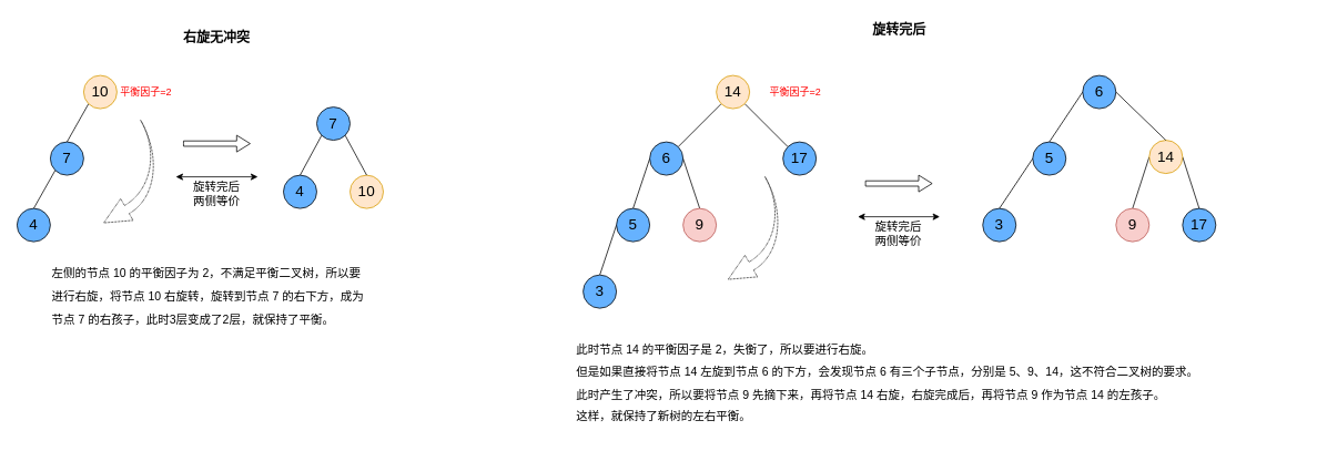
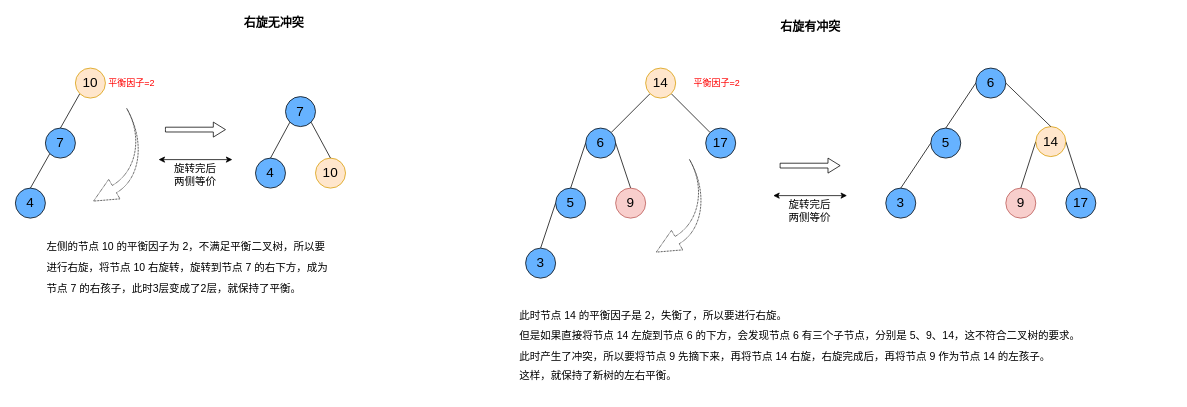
  <mxCell id="0" />
  <mxCell id="1" parent="0" />
- <mxCell id="2" value="&lt;font&gt;&lt;b&gt;右旋无冲突&lt;/b&gt;&lt;/font&gt;" style="text;html=1;align=center;verticalAlign=middle;whiteSpace=wrap;rounded=0;fontSize=16;" parent="1" vertex="1"><mxGeometry x="210" y="30" width="100" height="30" as="geometry" /></mxCell>
+ <mxCell id="2" value="&lt;font&gt;&lt;b&gt;右旋无冲突&lt;/b&gt;&lt;/font&gt;" style="text;html=1;align=center;verticalAlign=middle;whiteSpace=wrap;rounded=0;fontSize=16;" parent="1" vertex="1"><mxGeometry x="315" y="15" width="100" height="30" as="geometry" /></mxCell>
  <mxCell id="3" value="&lt;font style=&quot;color: rgb(255, 0, 0);&quot;&gt;平衡因子=2&lt;/font&gt;" style="text;html=1;align=center;verticalAlign=middle;whiteSpace=wrap;rounded=0;" parent="1" vertex="1"><mxGeometry x="130" y="95" width="90" height="30" as="geometry" /></mxCell>
  <mxCell id="4" value="" style="html=1;shadow=0;align=center;verticalAlign=middle;shape=mxgraph.arrows2.jumpInArrow;dy=5.58;dx=31.99;arrowHead=30.02;rotation=60;flipH=1;flipV=1;direction=north;perimeterSpacing=0;dashed=1;dashPattern=1 1;" parent="1" vertex="1"><mxGeometry x="100" y="162" width="100" height="100" as="geometry" /></mxCell>
  <mxCell id="5" value="" style="html=1;shadow=0;dashed=0;align=center;verticalAlign=middle;shape=mxgraph.arrows2.arrow;dy=0.68;dx=16.19;notch=0;" parent="1" vertex="1"><mxGeometry x="220" y="162" width="80" height="20" as="geometry" /></mxCell>
  <mxCell id="6" value="&lt;font style=&quot;color: rgb(0, 0, 0); font-size: 18px;&quot;&gt;10&lt;/font&gt;" style="ellipse;whiteSpace=wrap;html=1;aspect=fixed;fillColor=#ffe6cc;strokeColor=#d79b00;" parent="1" vertex="1"><mxGeometry x="420" y="210" width="40" height="40" as="geometry" /></mxCell>
  <mxCell id="7" value="&lt;font style=&quot;color: rgb(0, 0, 0); font-size: 18px;&quot;&gt;4&lt;/font&gt;" style="ellipse;whiteSpace=wrap;html=1;aspect=fixed;fillColor=#66B2FF;" parent="1" vertex="1"><mxGeometry x="340" y="210" width="40" height="40" as="geometry" /></mxCell>
  <mxCell id="8" style="edgeStyle=none;html=1;exitX=0;exitY=1;exitDx=0;exitDy=0;entryX=0.5;entryY=0;entryDx=0;entryDy=0;endArrow=none;endFill=0;" edge="1" parent="1" source="10" target="7"><mxGeometry relative="1" as="geometry" /></mxCell>
  <mxCell id="9" style="edgeStyle=none;html=1;exitX=1;exitY=1;exitDx=0;exitDy=0;entryX=0.5;entryY=0;entryDx=0;entryDy=0;endArrow=none;endFill=0;" edge="1" parent="1" source="10" target="6"><mxGeometry relative="1" as="geometry" /></mxCell>
  <mxCell id="10" value="&lt;font style=&quot;color: rgb(0, 0, 0); font-size: 18px;&quot;&gt;7&lt;/font&gt;" style="ellipse;whiteSpace=wrap;html=1;aspect=fixed;fillColor=#66B2FF;" parent="1" vertex="1"><mxGeometry x="380" y="128" width="40" height="40" as="geometry" /></mxCell>
  <mxCell id="11" style="edgeStyle=none;html=1;exitX=0;exitY=1;exitDx=0;exitDy=0;entryX=0.5;entryY=0;entryDx=0;entryDy=0;endArrow=none;endFill=0;" edge="1" parent="1" source="12" target="15"><mxGeometry relative="1" as="geometry" /></mxCell>
  <mxCell id="12" value="&lt;font style=&quot;color: rgb(0, 0, 0); font-size: 18px;&quot;&gt;10&lt;/font&gt;" style="ellipse;whiteSpace=wrap;html=1;aspect=fixed;fillColor=#ffe6cc;strokeColor=#d79b00;" parent="1" vertex="1"><mxGeometry x="100" y="90" width="40" height="40" as="geometry" /></mxCell>
  <mxCell id="13" value="&lt;font style=&quot;color: rgb(0, 0, 0); font-size: 18px;&quot;&gt;4&lt;/font&gt;" style="ellipse;whiteSpace=wrap;html=1;aspect=fixed;fillColor=#66B2FF;" parent="1" vertex="1"><mxGeometry x="20" y="250" width="40" height="40" as="geometry" /></mxCell>
  <mxCell id="14" style="edgeStyle=none;html=1;exitX=0;exitY=1;exitDx=0;exitDy=0;entryX=0.5;entryY=0;entryDx=0;entryDy=0;endArrow=none;endFill=0;" edge="1" parent="1" source="15" target="13"><mxGeometry relative="1" as="geometry" /></mxCell>
  <mxCell id="15" value="&lt;font style=&quot;color: rgb(0, 0, 0); font-size: 18px;&quot;&gt;7&lt;/font&gt;" style="ellipse;whiteSpace=wrap;html=1;aspect=fixed;fillColor=#66B2FF;" parent="1" vertex="1"><mxGeometry x="60" y="170" width="40" height="40" as="geometry" /></mxCell>
  <mxCell id="16" value="" style="endArrow=classic;startArrow=classic;html=1;" parent="1" edge="1"><mxGeometry width="50" height="50" relative="1" as="geometry"><mxPoint x="210.79" y="212" as="sourcePoint" /><mxPoint x="309.21" y="212" as="targetPoint" /></mxGeometry></mxCell>
  <mxCell id="17" value="&lt;font style=&quot;font-size: 14px;&quot;&gt;旋转完后&lt;/font&gt;&lt;div&gt;&lt;font style=&quot;font-size: 14px;&quot;&gt;两侧等价&lt;/font&gt;&lt;/div&gt;" style="text;html=1;align=center;verticalAlign=middle;whiteSpace=wrap;rounded=0;" parent="1" vertex="1"><mxGeometry x="220" y="217" width="80" height="30" as="geometry" /></mxCell>
  <mxCell id="18" value="&lt;font style=&quot;font-size: 14px; line-height: 200%;&quot;&gt;左侧的节点 10 的平衡因子为 2，不满足平衡二叉树，所以要进行右旋，将节点 10 右旋转，旋转到节点 7 的右下方，成为节点 7 的右孩子，此时3层变成了2层，就保持了平衡。&lt;/font&gt;" style="text;html=1;align=left;verticalAlign=middle;whiteSpace=wrap;rounded=0;" parent="1" vertex="1"><mxGeometry x="60" y="330" width="380" height="50" as="geometry" /></mxCell>
  <mxCell id="19" style="edgeStyle=none;html=1;exitX=0;exitY=1;exitDx=0;exitDy=0;entryX=1;entryY=0;entryDx=0;entryDy=0;endArrow=none;endFill=0;" parent="1" source="21" target="24" edge="1"><mxGeometry relative="1" as="geometry" /></mxCell>
  <mxCell id="20" style="edgeStyle=none;html=1;exitX=1;exitY=1;exitDx=0;exitDy=0;entryX=0;entryY=0;entryDx=0;entryDy=0;endArrow=none;endFill=0;" parent="1" source="21" target="25" edge="1"><mxGeometry relative="1" as="geometry" /></mxCell>
  <mxCell id="21" value="&lt;font style=&quot;color: rgb(0, 0, 0); font-size: 18px;&quot;&gt;14&lt;/font&gt;" style="ellipse;whiteSpace=wrap;html=1;aspect=fixed;fillColor=#ffe6cc;strokeColor=#d79b00;" parent="1" vertex="1"><mxGeometry x="860" y="90" width="40" height="40" as="geometry" /></mxCell>
  <mxCell id="22" style="edgeStyle=none;html=1;exitX=0;exitY=0.5;exitDx=0;exitDy=0;entryX=0.5;entryY=0;entryDx=0;entryDy=0;endArrow=none;endFill=0;" edge="1" parent="1" source="24" target="42"><mxGeometry relative="1" as="geometry" /></mxCell>
  <mxCell id="23" style="edgeStyle=none;html=1;exitX=1;exitY=0.5;exitDx=0;exitDy=0;entryX=0.5;entryY=0;entryDx=0;entryDy=0;endArrow=none;endFill=0;" edge="1" parent="1" source="24" target="43"><mxGeometry relative="1" as="geometry" /></mxCell>
  <mxCell id="24" value="&lt;font style=&quot;color: rgb(0, 0, 0); font-size: 18px;&quot;&gt;6&lt;/font&gt;" style="ellipse;whiteSpace=wrap;html=1;aspect=fixed;fillColor=#66B2FF;" parent="1" vertex="1"><mxGeometry x="780" y="170" width="40" height="40" as="geometry" /></mxCell>
  <mxCell id="25" value="&lt;font style=&quot;color: rgb(0, 0, 0); font-size: 18px;&quot;&gt;17&lt;/font&gt;" style="ellipse;whiteSpace=wrap;html=1;aspect=fixed;fillColor=#66B2FF;" parent="1" vertex="1"><mxGeometry x="940" y="170" width="40" height="40" as="geometry" /></mxCell>
- <mxCell id="26" value="&lt;font&gt;&lt;b&gt;旋转完后&lt;/b&gt;&lt;/font&gt;" style="text;html=1;align=center;verticalAlign=middle;whiteSpace=wrap;rounded=0;fontSize=16;" parent="1" vertex="1"><mxGeometry x="1030" y="20" width="100" height="30" as="geometry" /></mxCell>
+ <mxCell id="26" value="&lt;font&gt;&lt;b&gt;右旋有冲突&lt;/b&gt;&lt;/font&gt;" style="text;html=1;align=center;verticalAlign=middle;whiteSpace=wrap;rounded=0;fontSize=16;" parent="1" vertex="1"><mxGeometry x="1030" y="20" width="100" height="30" as="geometry" /></mxCell>
  <mxCell id="27" value="&lt;font style=&quot;font-size: 14px; line-height: 190%;&quot;&gt;此时节点 14 的平衡因子是 2，失衡了，所以要进行右旋。&lt;/font&gt;&lt;div style=&quot;line-height: 190%;&quot;&gt;&lt;font style=&quot;font-size: 14px; line-height: 190%;&quot;&gt;但是如果直接将节点 14 左旋到节点 6 的下方，会发现节点 6 有三个子节点，分别是 5、9、14，这不符合二叉树的要求。&lt;/font&gt;&lt;/div&gt;&lt;div style=&quot;line-height: 190%;&quot;&gt;&lt;font style=&quot;font-size: 14px; line-height: 190%;&quot;&gt;此时产生了冲突，所以要将节点 9 先摘下来，再将节点 14 右旋，右旋完成后，再将节点 9 作为节点 14 的左孩子。&lt;/font&gt;&lt;/div&gt;&lt;div style=&quot;line-height: 190%;&quot;&gt;&lt;font style=&quot;font-size: 14px; line-height: 190%;&quot;&gt;这样，就保持了新树的左右平衡。&lt;/font&gt;&lt;/div&gt;" style="text;html=1;align=left;verticalAlign=middle;whiteSpace=wrap;rounded=0;" parent="1" vertex="1"><mxGeometry x="690" y="400" width="870" height="120" as="geometry" /></mxCell>
  <mxCell id="28" value="&lt;font style=&quot;color: rgb(255, 0, 0);&quot;&gt;平衡因子=2&lt;/font&gt;" style="text;html=1;align=center;verticalAlign=middle;whiteSpace=wrap;rounded=0;" parent="1" vertex="1"><mxGeometry x="910" y="95" width="90" height="30" as="geometry" /></mxCell>
  <mxCell id="29" value="" style="html=1;shadow=0;dashed=0;align=center;verticalAlign=middle;shape=mxgraph.arrows2.arrow;dy=0.68;dx=16.19;notch=0;" parent="1" vertex="1"><mxGeometry x="1039.21" y="210" width="80" height="20" as="geometry" /></mxCell>
  <mxCell id="30" value="" style="endArrow=classic;startArrow=classic;html=1;" parent="1" edge="1"><mxGeometry width="50" height="50" relative="1" as="geometry"><mxPoint x="1030" y="260" as="sourcePoint" /><mxPoint x="1128.42" y="260" as="targetPoint" /></mxGeometry></mxCell>
  <mxCell id="31" value="&lt;font style=&quot;font-size: 14px;&quot;&gt;旋转完后&lt;/font&gt;&lt;div&gt;&lt;font style=&quot;font-size: 14px;&quot;&gt;两侧等价&lt;/font&gt;&lt;/div&gt;" style="text;html=1;align=center;verticalAlign=middle;whiteSpace=wrap;rounded=0;" parent="1" vertex="1"><mxGeometry x="1039.21" y="265" width="80" height="30" as="geometry" /></mxCell>
  <mxCell id="32" style="edgeStyle=none;html=1;exitX=0;exitY=0.5;exitDx=0;exitDy=0;entryX=0.5;entryY=0;entryDx=0;entryDy=0;endArrow=none;endFill=0;" edge="1" parent="1" source="34" target="40"><mxGeometry relative="1" as="geometry" /></mxCell>
  <mxCell id="33" style="edgeStyle=none;html=1;exitX=1;exitY=0.5;exitDx=0;exitDy=0;entryX=0.5;entryY=0;entryDx=0;entryDy=0;endArrow=none;endFill=0;" edge="1" parent="1" source="34" target="35"><mxGeometry relative="1" as="geometry" /></mxCell>
  <mxCell id="34" value="&lt;font style=&quot;color: rgb(0, 0, 0); font-size: 18px;&quot;&gt;14&lt;/font&gt;" style="ellipse;whiteSpace=wrap;html=1;aspect=fixed;fillColor=#ffe6cc;strokeColor=#d79b00;" parent="1" vertex="1"><mxGeometry x="1380" y="168" width="40" height="40" as="geometry" /></mxCell>
  <mxCell id="35" value="&lt;font style=&quot;color: rgb(0, 0, 0); font-size: 18px;&quot;&gt;17&lt;/font&gt;" style="ellipse;whiteSpace=wrap;html=1;aspect=fixed;fillColor=#66B2FF;" parent="1" vertex="1"><mxGeometry x="1420" y="250" width="40" height="40" as="geometry" /></mxCell>
  <mxCell id="36" style="edgeStyle=none;html=1;exitX=1;exitY=0.5;exitDx=0;exitDy=0;entryX=0.5;entryY=0;entryDx=0;entryDy=0;endArrow=none;endFill=0;" edge="1" parent="1" source="38" target="34"><mxGeometry relative="1" as="geometry" /></mxCell>
  <mxCell id="37" style="edgeStyle=none;html=1;exitX=0;exitY=0.5;exitDx=0;exitDy=0;entryX=0.5;entryY=0;entryDx=0;entryDy=0;endArrow=none;endFill=0;" edge="1" parent="1" source="38" target="47"><mxGeometry relative="1" as="geometry" /></mxCell>
  <mxCell id="38" value="&lt;font style=&quot;color: rgb(0, 0, 0); font-size: 18px;&quot;&gt;6&lt;/font&gt;" style="ellipse;whiteSpace=wrap;html=1;aspect=fixed;fillColor=#66B2FF;" parent="1" vertex="1"><mxGeometry x="1300" y="90" width="40" height="40" as="geometry" /></mxCell>
  <mxCell id="39" value="&lt;font style=&quot;color: rgb(0, 0, 0); font-size: 18px;&quot;&gt;3&lt;/font&gt;" style="ellipse;whiteSpace=wrap;html=1;aspect=fixed;fillColor=#66B2FF;" parent="1" vertex="1"><mxGeometry x="1180" y="250" width="40" height="40" as="geometry" /></mxCell>
  <mxCell id="40" value="&lt;font style=&quot;color: rgb(0, 0, 0); font-size: 18px;&quot;&gt;9&lt;/font&gt;" style="ellipse;whiteSpace=wrap;html=1;aspect=fixed;fillColor=#f8cecc;strokeColor=#b85450;" parent="1" vertex="1"><mxGeometry x="1340" y="250" width="40" height="40" as="geometry" /></mxCell>
  <mxCell id="41" style="edgeStyle=none;html=1;exitX=0;exitY=0.5;exitDx=0;exitDy=0;entryX=0.5;entryY=0;entryDx=0;entryDy=0;endArrow=none;endFill=0;" edge="1" parent="1" source="42" target="44"><mxGeometry relative="1" as="geometry" /></mxCell>
  <mxCell id="42" value="&lt;font style=&quot;color: rgb(0, 0, 0); font-size: 18px;&quot;&gt;5&lt;/font&gt;" style="ellipse;whiteSpace=wrap;html=1;aspect=fixed;fillColor=#66B2FF;" vertex="1" parent="1"><mxGeometry x="740" y="250" width="40" height="40" as="geometry" /></mxCell>
  <mxCell id="43" value="&lt;font style=&quot;color: rgb(0, 0, 0); font-size: 18px;&quot;&gt;9&lt;/font&gt;" style="ellipse;whiteSpace=wrap;html=1;aspect=fixed;fillColor=#f8cecc;strokeColor=#b85450;" vertex="1" parent="1"><mxGeometry x="820" y="250" width="40" height="40" as="geometry" /></mxCell>
  <mxCell id="44" value="&lt;font style=&quot;color: rgb(0, 0, 0); font-size: 18px;&quot;&gt;3&lt;/font&gt;" style="ellipse;whiteSpace=wrap;html=1;aspect=fixed;fillColor=#66B2FF;" vertex="1" parent="1"><mxGeometry x="700" y="330" width="40" height="40" as="geometry" /></mxCell>
  <mxCell id="45" value="" style="html=1;shadow=0;align=center;verticalAlign=middle;shape=mxgraph.arrows2.jumpInArrow;dy=5.58;dx=31.99;arrowHead=30.02;rotation=60;flipH=1;flipV=1;direction=north;perimeterSpacing=0;dashed=1;dashPattern=1 1;" vertex="1" parent="1"><mxGeometry x="850" y="230" width="100" height="100" as="geometry" /></mxCell>
  <mxCell id="46" style="edgeStyle=none;html=1;exitX=0;exitY=0.5;exitDx=0;exitDy=0;entryX=0.5;entryY=0;entryDx=0;entryDy=0;endArrow=none;endFill=0;" edge="1" parent="1" source="47" target="39"><mxGeometry relative="1" as="geometry" /></mxCell>
  <mxCell id="47" value="&lt;font style=&quot;color: rgb(0, 0, 0); font-size: 18px;&quot;&gt;5&lt;/font&gt;" style="ellipse;whiteSpace=wrap;html=1;aspect=fixed;fillColor=#66B2FF;" vertex="1" parent="1"><mxGeometry x="1240" y="170" width="40" height="40" as="geometry" /></mxCell>
